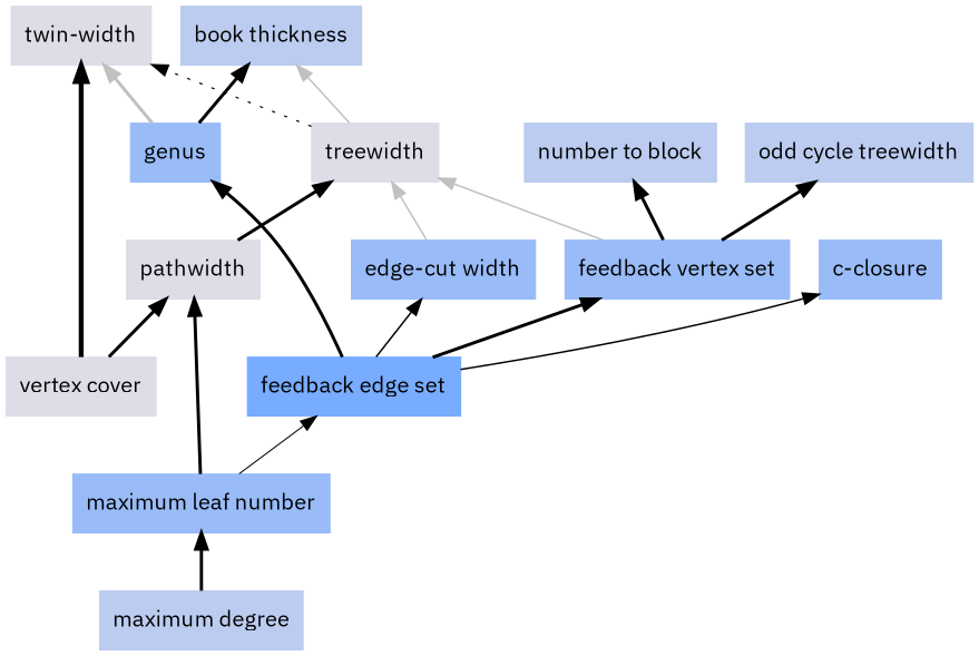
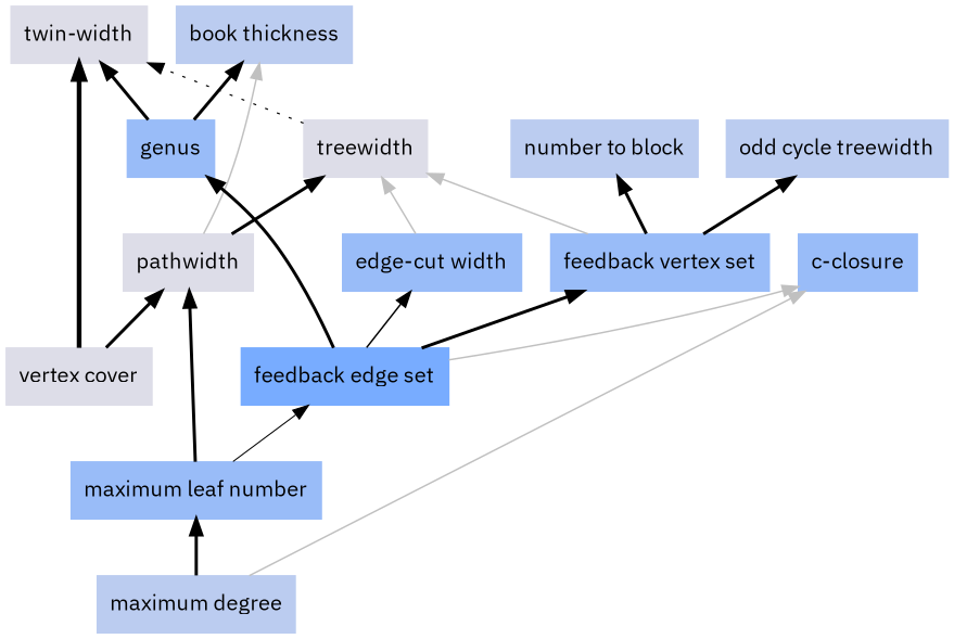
  digraph {
    fontname="IBM Plex Sans"
    rankdir=BT
    node [color="#99bcf8" fontname="IBM Plex Sans" shape=box style=filled]
    edge [decorate=true fontname="IBM Plex Sans" lblstyle="above, sloped" penwidth=2.0 weight=100]
    n1 [color="#dddde8" label="vertex cover"]
    n2 [color="#dddde8" label=pathwidth]
    n3 [color="#dddde8" label="twin-width"]
    n4 [color="#dddde8" label=treewidth]
    n5 [label="feedback vertex set"]
    n6 [color="#bbccf0" label="number to block"]
    n7 [color="#bbccf0" label="odd cycle treewidth"]
    n8 [label="c-closure"]
    n9 [label="maximum leaf number"]
    n10 [color="#78acff" label="feedback edge set"]
    n11 [color="#bbccf0" label="maximum degree"]
    n12 [label=genus]
    n13 [label="edge-cut width"]
    n14 [color="#bbccf0" label="book thickness"]
    n1 -> n2
    n1 -> n3 [penwidth=3.0]
    n2 -> n4
    n4 -> n3 [penwidth=0.8 style=dotted weight=1]
-   n4 -> n14 [color=gray weight=1 penwidth=""]
+   n2 -> n14 [color=gray weight=1 penwidth=""]
    n5 -> n4 [color=gray weight=1 penwidth=""]
    n5 -> n6
    n5 -> n7
    n9 -> n2
    n9 -> n10 [penwidth=0.7 weight=20]
    n10 -> n5
-   n10 -> n8 [color=black weight=1 penwidth=""]
+   n10 -> n8 [color=gray weight=1 penwidth=""]
    n10 -> n12
    n10 -> n13 [color=black weight=1 penwidth=""]
+   n11 -> n8 [color=gray weight=1 penwidth=""]
    n11 -> n9
-   n12 -> n3 [color=gray]
+   n12 -> n3
    n12 -> n14
    n13 -> n4 [color=gray weight=1 penwidth=""]
  }
